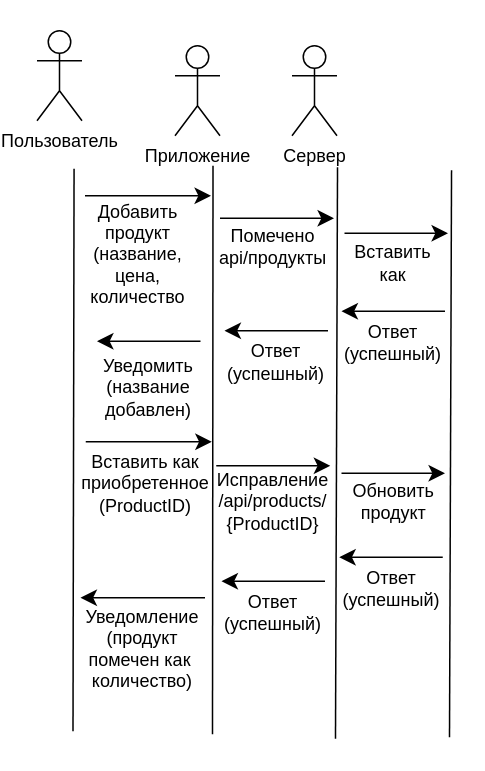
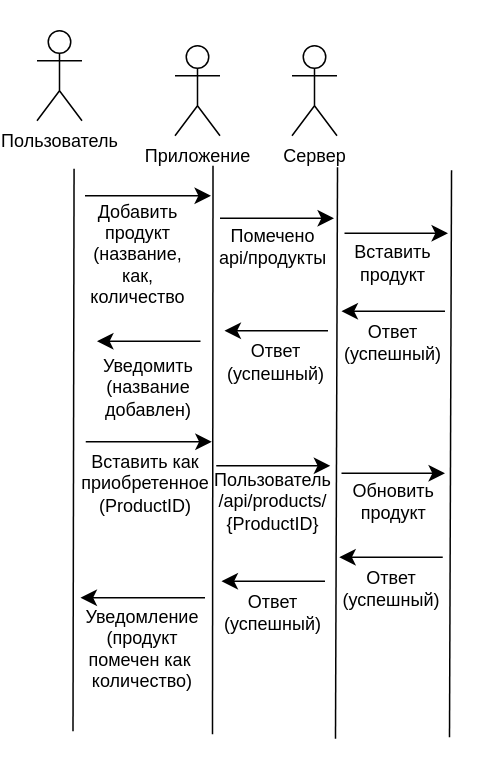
  <mxCell id="0" />
  <mxCell id="1" parent="0" />
  <mxCell id="2" value="Пользователь" style="shape=umlActor;verticalLabelPosition=bottom;verticalAlign=top;html=1;outlineConnect=0;" vertex="1" parent="1"><mxGeometry x="20" y="20" width="30" height="60" as="geometry" /></mxCell>
  <mxCell id="3" value="Приложение" style="shape=umlActor;verticalLabelPosition=bottom;verticalAlign=top;html=1;outlineConnect=0;" vertex="1" parent="1"><mxGeometry x="112" y="30" width="30" height="60" as="geometry" /></mxCell>
  <mxCell id="4" value="Сервер" style="shape=umlActor;verticalLabelPosition=bottom;verticalAlign=top;html=1;outlineConnect=0;" vertex="1" parent="1"><mxGeometry x="190" y="30" width="30" height="60" as="geometry" /></mxCell>
  <mxCell id="5" value="" style="endArrow=none;html=1;rounded=0;fontSize=12;startSize=8;endSize=8;curved=1;" edge="1" parent="1"><mxGeometry width="50" height="50" relative="1" as="geometry"><mxPoint x="44" y="487" as="sourcePoint" /><mxPoint x="44.71" y="112" as="targetPoint" /></mxGeometry></mxCell>
  <mxCell id="6" value="" style="endArrow=none;html=1;rounded=0;fontSize=12;startSize=8;endSize=8;curved=1;" edge="1" parent="1"><mxGeometry width="50" height="50" relative="1" as="geometry"><mxPoint x="137" y="489" as="sourcePoint" /><mxPoint x="137.35" y="110" as="targetPoint" /></mxGeometry></mxCell>
  <mxCell id="7" value="" style="endArrow=none;html=1;rounded=0;fontSize=12;startSize=8;endSize=8;curved=1;" edge="1" parent="1"><mxGeometry width="50" height="50" relative="1" as="geometry"><mxPoint x="219" y="492" as="sourcePoint" /><mxPoint x="220.35" y="111" as="targetPoint" /></mxGeometry></mxCell>
  <mxCell id="8" value="" style="endArrow=none;html=1;rounded=0;fontSize=12;startSize=8;endSize=8;curved=1;" edge="1" parent="1"><mxGeometry width="50" height="50" relative="1" as="geometry"><mxPoint x="295" y="491" as="sourcePoint" /><mxPoint x="296.36" y="113" as="targetPoint" /></mxGeometry></mxCell>
  <mxCell id="9" value="" style="endArrow=classic;html=1;rounded=0;fontSize=12;startSize=8;endSize=8;curved=1;" edge="1" parent="1"><mxGeometry width="50" height="50" relative="1" as="geometry"><mxPoint x="52" y="130" as="sourcePoint" /><mxPoint x="136" y="130" as="targetPoint" /></mxGeometry></mxCell>
- <mxCell id="10" value="Добавить продукт (название, цена, количество" style="text;html=1;align=center;verticalAlign=middle;whiteSpace=wrap;rounded=0;" vertex="1" parent="1"><mxGeometry x="53" y="131" width="69" height="76" as="geometry" /></mxCell>
+ <mxCell id="10" value="Добавить продукт (название, как, количество" style="text;html=1;align=center;verticalAlign=middle;whiteSpace=wrap;rounded=0;" vertex="1" parent="1"><mxGeometry x="53" y="131" width="69" height="76" as="geometry" /></mxCell>
  <mxCell id="11" value="" style="endArrow=classic;html=1;rounded=0;fontSize=12;startSize=8;endSize=8;curved=1;" edge="1" parent="1"><mxGeometry width="50" height="50" relative="1" as="geometry"><mxPoint x="142" y="145" as="sourcePoint" /><mxPoint x="218" y="145" as="targetPoint" /></mxGeometry></mxCell>
  <mxCell id="12" value="Помечено api/продукты" style="text;html=1;align=center;verticalAlign=middle;whiteSpace=wrap;rounded=0;" vertex="1" parent="1"><mxGeometry x="138" y="146" width="79" height="36" as="geometry" /></mxCell>
  <mxCell id="13" value="" style="endArrow=classic;html=1;rounded=0;fontSize=12;startSize=8;endSize=8;curved=1;" edge="1" parent="1"><mxGeometry width="50" height="50" relative="1" as="geometry"><mxPoint x="225" y="155" as="sourcePoint" /><mxPoint x="294" y="155" as="targetPoint" /></mxGeometry></mxCell>
- <mxCell id="14" value="Вставить как" style="text;html=1;align=center;verticalAlign=middle;whiteSpace=wrap;rounded=0;" vertex="1" parent="1"><mxGeometry x="223" y="161" width="69" height="28" as="geometry" /></mxCell>
+ <mxCell id="14" value="Вставить продукт" style="text;html=1;align=center;verticalAlign=middle;whiteSpace=wrap;rounded=0;" vertex="1" parent="1"><mxGeometry x="223" y="161" width="69" height="28" as="geometry" /></mxCell>
  <mxCell id="15" value="" style="endArrow=classic;html=1;rounded=0;fontSize=12;startSize=8;endSize=8;curved=1;" edge="1" parent="1"><mxGeometry width="50" height="50" relative="1" as="geometry"><mxPoint x="292" y="207" as="sourcePoint" /><mxPoint x="223" y="207" as="targetPoint" /></mxGeometry></mxCell>
  <mxCell id="16" value="Ответ&lt;div&gt;(успешный)&lt;/div&gt;" style="text;html=1;align=center;verticalAlign=middle;whiteSpace=wrap;rounded=0;" vertex="1" parent="1"><mxGeometry x="223" y="214" width="69" height="27" as="geometry" /></mxCell>
  <mxCell id="17" value="" style="endArrow=classic;html=1;rounded=0;fontSize=12;startSize=8;endSize=8;curved=1;" edge="1" parent="1"><mxGeometry width="50" height="50" relative="1" as="geometry"><mxPoint x="214" y="220" as="sourcePoint" /><mxPoint x="145" y="220" as="targetPoint" /></mxGeometry></mxCell>
  <mxCell id="18" value="Ответ&lt;div&gt;(успешный)&lt;/div&gt;" style="text;html=1;align=center;verticalAlign=middle;whiteSpace=wrap;rounded=0;" vertex="1" parent="1"><mxGeometry x="145" y="227" width="69" height="27" as="geometry" /></mxCell>
  <mxCell id="19" value="" style="endArrow=classic;html=1;rounded=0;fontSize=12;startSize=8;endSize=8;curved=1;" edge="1" parent="1"><mxGeometry width="50" height="50" relative="1" as="geometry"><mxPoint x="129" y="227" as="sourcePoint" /><mxPoint x="60" y="227" as="targetPoint" /></mxGeometry></mxCell>
  <mxCell id="20" value="Уведомить&lt;div&gt;(название добавлен)&lt;/div&gt;" style="text;html=1;align=center;verticalAlign=middle;whiteSpace=wrap;rounded=0;" vertex="1" parent="1"><mxGeometry x="60" y="234" width="69" height="47" as="geometry" /></mxCell>
  <mxCell id="21" value="" style="endArrow=classic;html=1;rounded=0;fontSize=12;startSize=8;endSize=8;curved=1;" edge="1" parent="1"><mxGeometry width="50" height="50" relative="1" as="geometry"><mxPoint x="52.5" y="294" as="sourcePoint" /><mxPoint x="136.5" y="294" as="targetPoint" /></mxGeometry></mxCell>
  <mxCell id="22" value="Вставить как приобретенное&lt;div&gt;(ProductID)&lt;/div&gt;" style="text;html=1;align=center;verticalAlign=middle;whiteSpace=wrap;rounded=0;" vertex="1" parent="1"><mxGeometry x="49" y="297" width="86.5" height="50" as="geometry" /></mxCell>
  <mxCell id="23" value="" style="endArrow=classic;html=1;rounded=0;fontSize=12;startSize=8;endSize=8;curved=1;" edge="1" parent="1"><mxGeometry width="50" height="50" relative="1" as="geometry"><mxPoint x="139.5" y="310" as="sourcePoint" /><mxPoint x="215.5" y="310" as="targetPoint" /></mxGeometry></mxCell>
- <mxCell id="24" value="Исправление&lt;div&gt;/api/products/&lt;/div&gt;&lt;div&gt;{ProductID}&lt;/div&gt;" style="text;html=1;align=center;verticalAlign=middle;whiteSpace=wrap;rounded=0;" vertex="1" parent="1"><mxGeometry x="137.5" y="311" width="79" height="46" as="geometry" /></mxCell>
+ <mxCell id="24" value="Пользователь&lt;div&gt;/api/products/&lt;/div&gt;&lt;div&gt;{ProductID}&lt;/div&gt;" style="text;html=1;align=center;verticalAlign=middle;whiteSpace=wrap;rounded=0;" vertex="1" parent="1"><mxGeometry x="137.5" y="311" width="79" height="46" as="geometry" /></mxCell>
  <mxCell id="25" value="" style="endArrow=classic;html=1;rounded=0;fontSize=12;startSize=8;endSize=8;curved=1;" edge="1" parent="1"><mxGeometry width="50" height="50" relative="1" as="geometry"><mxPoint x="223" y="315" as="sourcePoint" /><mxPoint x="292" y="315" as="targetPoint" /></mxGeometry></mxCell>
  <mxCell id="26" value="Обновить продукт" style="text;html=1;align=center;verticalAlign=middle;whiteSpace=wrap;rounded=0;" vertex="1" parent="1"><mxGeometry x="221.5" y="319" width="72" height="29" as="geometry" /></mxCell>
  <mxCell id="27" value="" style="endArrow=classic;html=1;rounded=0;fontSize=12;startSize=8;endSize=8;curved=1;" edge="1" parent="1"><mxGeometry width="50" height="50" relative="1" as="geometry"><mxPoint x="290.5" y="371" as="sourcePoint" /><mxPoint x="221.5" y="371" as="targetPoint" /></mxGeometry></mxCell>
  <mxCell id="28" value="Ответ&lt;div&gt;(успешный)&lt;/div&gt;" style="text;html=1;align=center;verticalAlign=middle;whiteSpace=wrap;rounded=0;" vertex="1" parent="1"><mxGeometry x="221.5" y="378" width="69" height="27" as="geometry" /></mxCell>
  <mxCell id="29" value="" style="endArrow=classic;html=1;rounded=0;fontSize=12;startSize=8;endSize=8;curved=1;" edge="1" parent="1"><mxGeometry width="50" height="50" relative="1" as="geometry"><mxPoint x="212" y="387" as="sourcePoint" /><mxPoint x="143" y="387" as="targetPoint" /></mxGeometry></mxCell>
  <mxCell id="30" value="Ответ&lt;div&gt;(успешный)&lt;/div&gt;" style="text;html=1;align=center;verticalAlign=middle;whiteSpace=wrap;rounded=0;" vertex="1" parent="1"><mxGeometry x="143" y="394" width="69" height="27" as="geometry" /></mxCell>
  <mxCell id="31" value="" style="endArrow=classic;html=1;rounded=0;fontSize=12;startSize=8;endSize=8;curved=1;" edge="1" parent="1"><mxGeometry width="50" height="50" relative="1" as="geometry"><mxPoint x="132" y="398" as="sourcePoint" /><mxPoint x="49" y="398" as="targetPoint" /></mxGeometry></mxCell>
  <mxCell id="32" value="Уведомление&lt;div&gt;(продукт помечен как&amp;nbsp;&lt;/div&gt;&lt;div&gt;количество)&lt;/div&gt;" style="text;html=1;align=center;verticalAlign=middle;whiteSpace=wrap;rounded=0;" vertex="1" parent="1"><mxGeometry x="44" y="401" width="93" height="62" as="geometry" /></mxCell>
